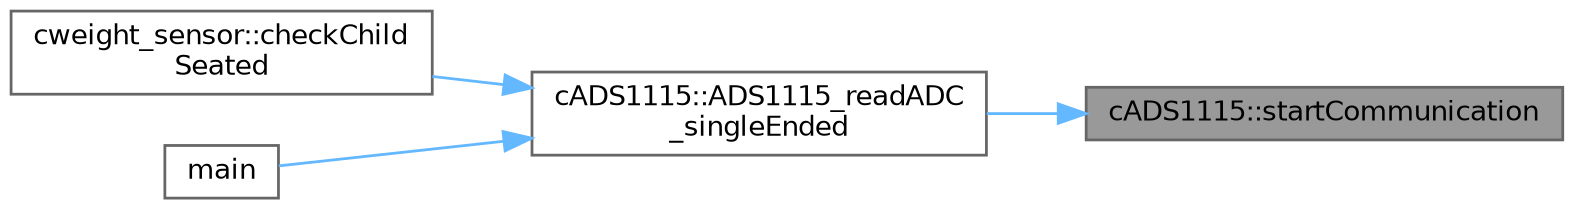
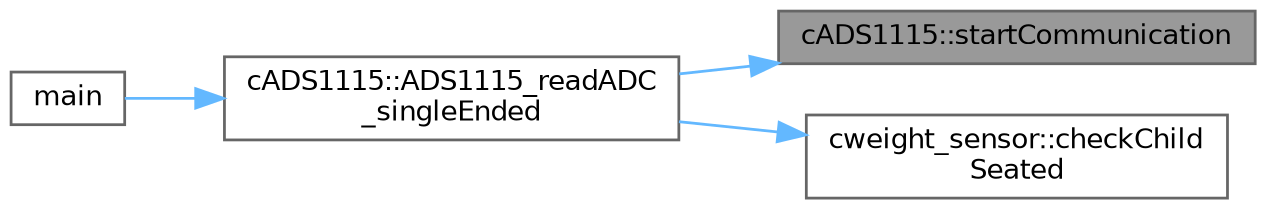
  digraph {
    rankdir=RL
    node [color=grey40 fillcolor=white fontname=Helvetica fontsize=10 shape=box style=filled]
    edge [color=steelblue1 dir=back fontname=Helvetica fontsize=10 labelfontname=Helvetica labelfontsize=10 style=solid]
    n1 [color=gray40 fillcolor=grey60 fontcolor=black height=0.2 label="cADS1115::startCommunication" width=0.4]
    n2 [height=0.2 label="cADS1115::ADS1115_readADC\l_singleEnded" width=0.4]
    n3 [height=0.2 label="cweight_sensor::checkChild\lSeated" width=0.4]
    n4 [height=0.2 label=main width=0.4]
    n1 -> n2
-   n2 -> n3
+   n3 -> n2
    n2 -> n4
  }
